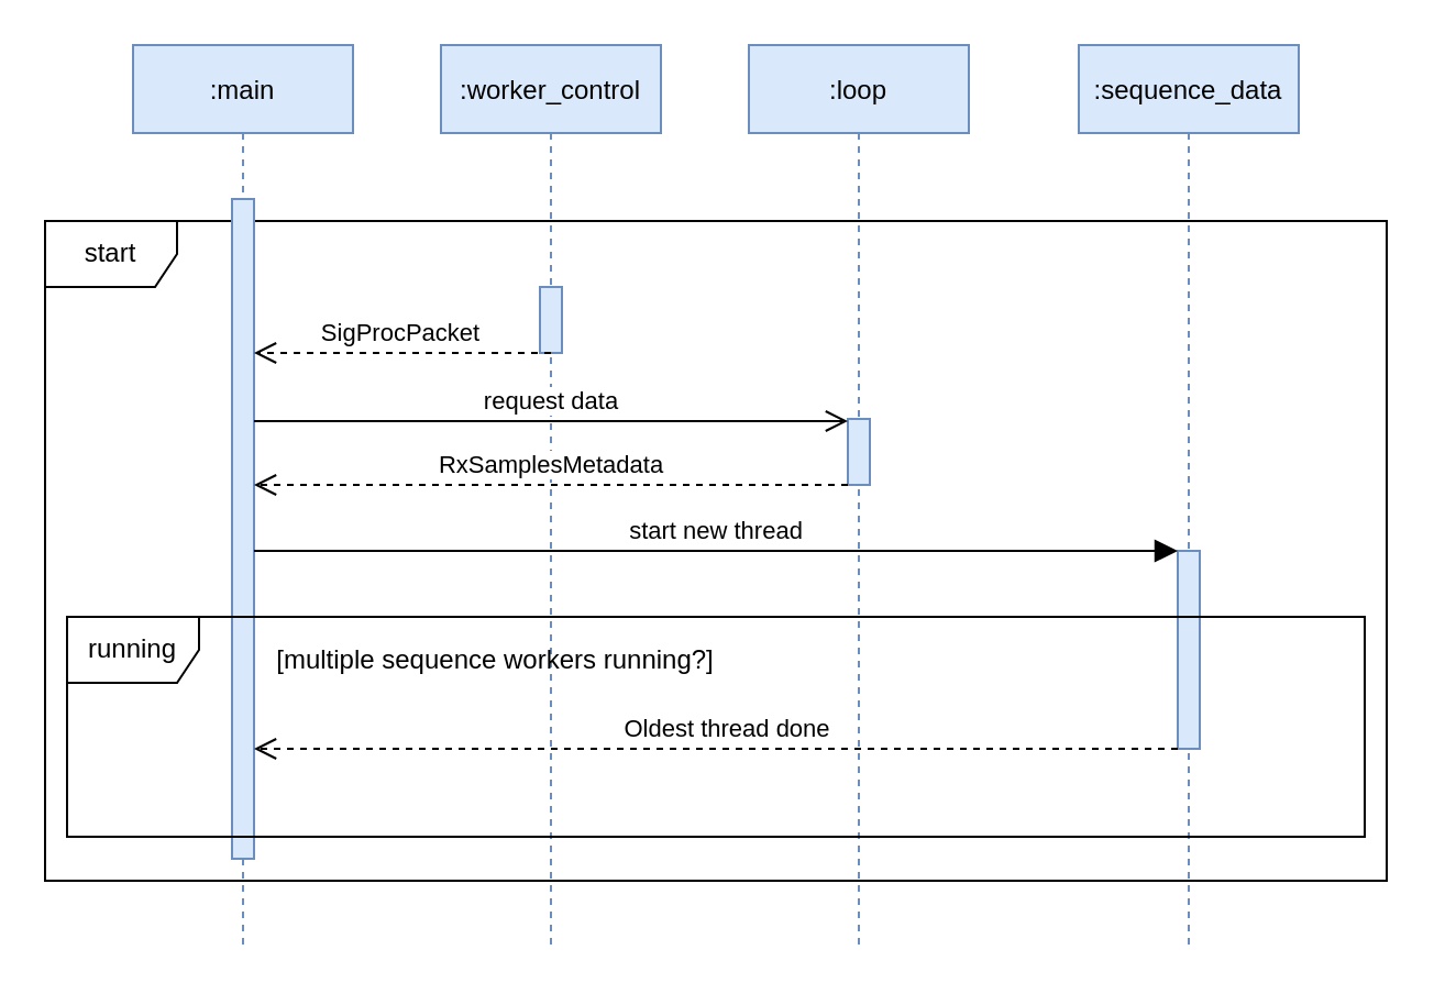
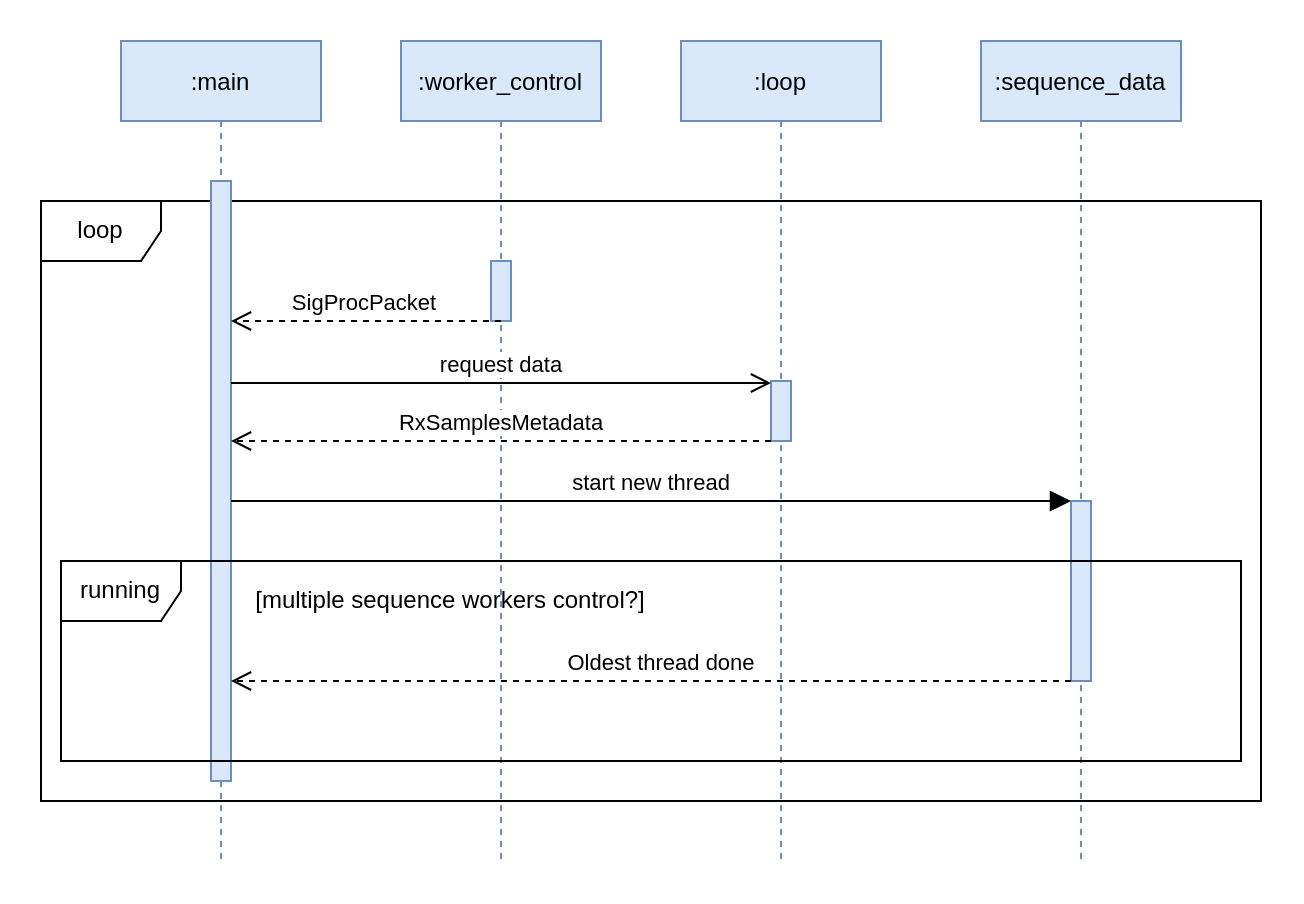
  <mxCell id="0" />
  <mxCell id="1" parent="0" />
- <mxCell id="2" value="start" style="shape=umlFrame;whiteSpace=wrap;html=1;" vertex="1" parent="1"><mxGeometry x="20" y="100" width="610" height="300" as="geometry" /></mxCell>
+ <mxCell id="2" value="loop" style="shape=umlFrame;whiteSpace=wrap;html=1;" vertex="1" parent="1"><mxGeometry x="20" y="100" width="610" height="300" as="geometry" /></mxCell>
  <mxCell id="3" value=":main" style="shape=umlLifeline;perimeter=lifelinePerimeter;container=1;collapsible=0;recursiveResize=0;rounded=0;shadow=0;strokeWidth=1;fillColor=#dae8fc;strokeColor=#6c8ebf;" parent="1" vertex="1"><mxGeometry x="60" y="20" width="100" height="410" as="geometry" /></mxCell>
  <mxCell id="4" value="" style="points=[];perimeter=orthogonalPerimeter;rounded=0;shadow=0;strokeWidth=1;fillColor=#dae8fc;strokeColor=#6c8ebf;" parent="3" vertex="1"><mxGeometry x="45" y="70" width="10" height="300" as="geometry" /></mxCell>
  <mxCell id="5" value=":worker_control" style="shape=umlLifeline;perimeter=lifelinePerimeter;container=1;collapsible=0;recursiveResize=0;rounded=0;shadow=0;strokeWidth=1;fillColor=#dae8fc;strokeColor=#6c8ebf;" parent="1" vertex="1"><mxGeometry x="200" y="20" width="100" height="410" as="geometry" /></mxCell>
  <mxCell id="6" value="" style="points=[];perimeter=orthogonalPerimeter;rounded=0;shadow=0;strokeWidth=1;fillColor=#dae8fc;strokeColor=#6c8ebf;" parent="5" vertex="1"><mxGeometry x="45" y="110" width="10" height="30" as="geometry" /></mxCell>
  <mxCell id="7" value=":loop" style="shape=umlLifeline;perimeter=lifelinePerimeter;container=1;collapsible=0;recursiveResize=0;rounded=0;shadow=0;strokeWidth=1;fillColor=#dae8fc;strokeColor=#6c8ebf;" vertex="1" parent="1"><mxGeometry x="340" y="20" width="100" height="410" as="geometry" /></mxCell>
  <mxCell id="8" value="" style="points=[];perimeter=orthogonalPerimeter;rounded=0;shadow=0;strokeWidth=1;fillColor=#dae8fc;strokeColor=#6c8ebf;" vertex="1" parent="7"><mxGeometry x="45" y="170" width="10" height="30" as="geometry" /></mxCell>
  <mxCell id="9" value="SigProcPacket" style="verticalAlign=bottom;endArrow=open;shadow=0;strokeWidth=1;endFill=0;endSize=8;dashed=1;" parent="1" edge="1"><mxGeometry relative="1" as="geometry"><mxPoint x="250" y="160" as="sourcePoint" /><mxPoint x="115" y="160" as="targetPoint" /></mxGeometry></mxCell>
  <mxCell id="10" value="request data" style="html=1;verticalAlign=bottom;endArrow=open;rounded=0;endSize=8;endFill=0;" edge="1" parent="1"><mxGeometry width="80" relative="1" as="geometry"><mxPoint x="115" y="191" as="sourcePoint" /><mxPoint x="385" y="191" as="targetPoint" /></mxGeometry></mxCell>
  <mxCell id="11" value="RxSamplesMetadata" style="html=1;verticalAlign=bottom;endArrow=open;dashed=1;endSize=8;rounded=0;" edge="1" parent="1"><mxGeometry relative="1" as="geometry"><mxPoint x="385" y="220" as="sourcePoint" /><mxPoint x="115" y="220" as="targetPoint" /></mxGeometry></mxCell>
  <mxCell id="12" value=":sequence_data" style="shape=umlLifeline;perimeter=lifelinePerimeter;container=1;collapsible=0;recursiveResize=0;rounded=0;shadow=0;strokeWidth=1;fillColor=#dae8fc;strokeColor=#6c8ebf;" vertex="1" parent="1"><mxGeometry x="490" y="20" width="100" height="410" as="geometry" /></mxCell>
  <mxCell id="13" value="" style="points=[];perimeter=orthogonalPerimeter;rounded=0;shadow=0;strokeWidth=1;fillColor=#dae8fc;strokeColor=#6c8ebf;" vertex="1" parent="12"><mxGeometry x="45" y="230" width="10" height="90" as="geometry" /></mxCell>
  <mxCell id="14" value="start new thread" style="html=1;verticalAlign=bottom;endArrow=block;rounded=0;endSize=8;" edge="1" parent="1" source="4" target="13"><mxGeometry width="80" relative="1" as="geometry"><mxPoint x="400" y="320" as="sourcePoint" /><mxPoint x="500" y="60" as="targetPoint" /><Array as="points"><mxPoint x="440" y="250" /></Array></mxGeometry></mxCell>
  <mxCell id="15" value="running" style="shape=umlFrame;whiteSpace=wrap;html=1;" vertex="1" parent="1"><mxGeometry x="30" y="280" width="590" height="100" as="geometry" /></mxCell>
- <mxCell id="16" value="[multiple sequence workers running?]" style="text;html=1;strokeColor=none;fillColor=none;align=center;verticalAlign=middle;whiteSpace=wrap;rounded=0;" vertex="1" parent="1"><mxGeometry x="110" y="285" width="230" height="30" as="geometry" /></mxCell>
+ <mxCell id="16" value="[multiple sequence workers control?]" style="text;html=1;strokeColor=none;fillColor=none;align=center;verticalAlign=middle;whiteSpace=wrap;rounded=0;" vertex="1" parent="1"><mxGeometry x="110" y="285" width="230" height="30" as="geometry" /></mxCell>
  <mxCell id="17" value="Oldest thread done" style="html=1;verticalAlign=bottom;endArrow=open;dashed=1;endSize=8;rounded=0;" edge="1" parent="1"><mxGeometry x="-0.024" relative="1" as="geometry"><mxPoint x="535" y="340" as="sourcePoint" /><mxPoint x="115" y="340" as="targetPoint" /><mxPoint as="offset" /></mxGeometry></mxCell>
